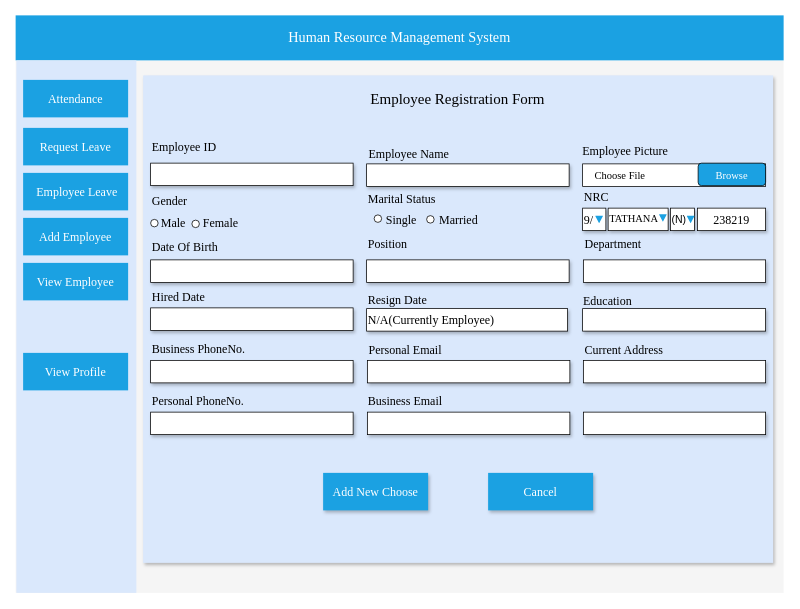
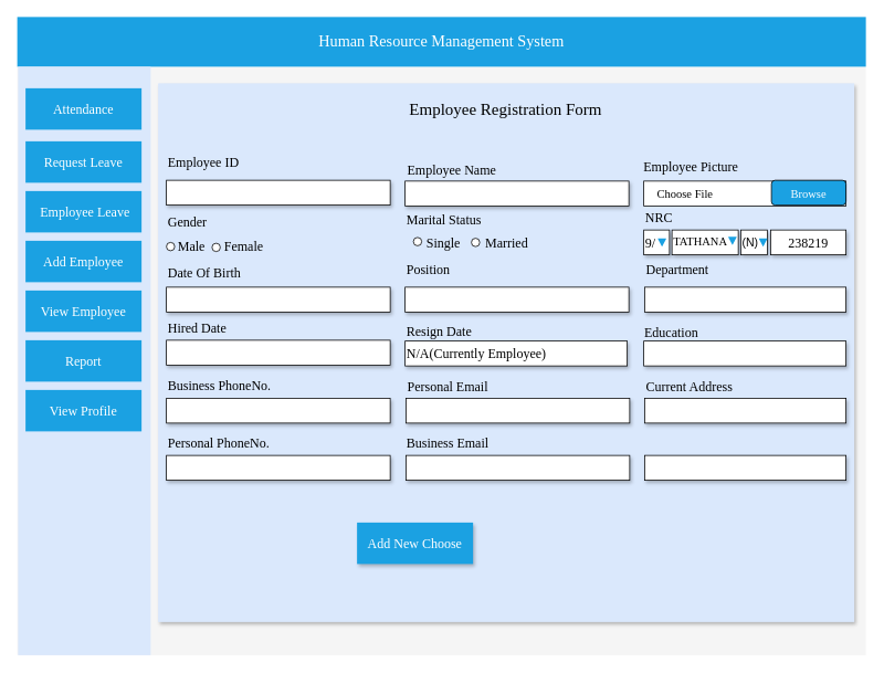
  <mxCell id="0" />
  <mxCell id="1" parent="0" />
  <mxCell id="2" value="" style="rounded=0;whiteSpace=wrap;html=1;strokeColor=none;fillColor=#f5f5f5;fontColor=#333333;" vertex="1" parent="1"><mxGeometry x="20" y="80" width="1024" height="710" as="geometry" /></mxCell>
  <mxCell id="3" value="&lt;font style=&quot;font-size: 19px; color: rgb(255, 255, 255);&quot; face=&quot;Times New Roman&quot;&gt;Human Resource Management System&lt;/font&gt;" style="rounded=0;whiteSpace=wrap;html=1;strokeColor=none;fillColor=#1BA1E2;" vertex="1" parent="1"><mxGeometry x="20" y="20" width="1024" height="60" as="geometry" /></mxCell>
  <mxCell id="4" value="" style="rounded=0;whiteSpace=wrap;html=1;fillColor=#dae8fc;strokeColor=none;" vertex="1" parent="1"><mxGeometry x="21" y="80" width="160" height="710" as="geometry" /></mxCell>
  <mxCell id="5" style="edgeStyle=orthogonalEdgeStyle;rounded=0;orthogonalLoop=1;jettySize=auto;html=1;exitX=0.5;exitY=1;exitDx=0;exitDy=0;" edge="1" parent="1"><mxGeometry relative="1" as="geometry"><mxPoint x="686" y="250" as="sourcePoint" /><mxPoint x="686" y="250" as="targetPoint" /></mxGeometry></mxCell>
  <mxCell id="6" value="&lt;font style=&quot;font-size: 16px; color: rgb(255, 255, 255);&quot; face=&quot;Times New Roman&quot;&gt;Attendance&lt;/font&gt;" style="rounded=0;whiteSpace=wrap;html=1;strokeColor=none;fillColor=#1BA1E2;align=center;" vertex="1" parent="1"><mxGeometry x="30" y="106" width="140" height="50" as="geometry" /></mxCell>
  <mxCell id="7" value="&lt;font style=&quot;font-size: 16px; color: rgb(255, 255, 255);&quot; face=&quot;Times New Roman&quot;&gt;Request Leave&lt;/font&gt;" style="rounded=0;whiteSpace=wrap;html=1;strokeColor=none;fillColor=#1BA1E2;align=center;" vertex="1" parent="1"><mxGeometry x="30" y="170" width="140" height="50" as="geometry" /></mxCell>
  <mxCell id="8" value="" style="rounded=0;whiteSpace=wrap;html=1;shadow=1;strokeColor=none;fillColor=#DAE8FC;" vertex="1" parent="1"><mxGeometry x="190" y="100" width="840" height="650" as="geometry" /></mxCell>
  <mxCell id="9" value="&lt;font face=&quot;Times New Roman&quot; color=&quot;#ffffff&quot;&gt;&lt;span style=&quot;font-size: 16px;&quot;&gt;&amp;nbsp;Employee Leave&lt;/span&gt;&lt;/font&gt;" style="rounded=0;whiteSpace=wrap;html=1;strokeColor=none;fillColor=#1BA1E2;align=center;" vertex="1" parent="1"><mxGeometry x="30" y="230" width="140" height="50" as="geometry" /></mxCell>
  <mxCell id="10" value="&lt;font face=&quot;Times New Roman&quot; color=&quot;#ffffff&quot;&gt;&lt;span style=&quot;font-size: 16px;&quot;&gt;Add Employee&lt;/span&gt;&lt;/font&gt;" style="rounded=0;whiteSpace=wrap;html=1;strokeColor=none;fillColor=#1BA1E2;align=center;" vertex="1" parent="1"><mxGeometry x="30" y="290" width="140" height="50" as="geometry" /></mxCell>
  <mxCell id="11" value="&lt;font face=&quot;Times New Roman&quot; color=&quot;#ffffff&quot;&gt;&lt;span style=&quot;font-size: 16px;&quot;&gt;View Employee&lt;/span&gt;&lt;/font&gt;" style="rounded=0;whiteSpace=wrap;html=1;strokeColor=none;fillColor=#1BA1E2;align=center;" vertex="1" parent="1"><mxGeometry x="30" y="350" width="140" height="50" as="geometry" /></mxCell>
+ <mxCell id="12" value="&lt;font face=&quot;Times New Roman&quot; color=&quot;#ffffff&quot;&gt;&lt;span style=&quot;font-size: 16px;&quot;&gt;Report&lt;/span&gt;&lt;/font&gt;" style="rounded=0;whiteSpace=wrap;html=1;strokeColor=none;fillColor=#1BA1E2;align=center;" vertex="1" parent="1"><mxGeometry x="30" y="410" width="140" height="50" as="geometry" /></mxCell>
  <mxCell id="13" value="" style="rounded=0;whiteSpace=wrap;html=1;shadow=1;" vertex="1" parent="1"><mxGeometry x="200" y="217" width="270" height="30" as="geometry" /></mxCell>
  <mxCell id="14" value="Employee Name" style="text;html=1;align=left;verticalAlign=middle;whiteSpace=wrap;rounded=0;fontSize=16;fontFamily=Times New Roman;" vertex="1" parent="1"><mxGeometry x="489" y="189" width="120" height="30" as="geometry" /></mxCell>
  <mxCell id="15" value="" style="rounded=0;whiteSpace=wrap;html=1;shadow=1;" vertex="1" parent="1"><mxGeometry x="488" y="218" width="270" height="30" as="geometry" /></mxCell>
  <mxCell id="16" value="Employee Picture" style="text;html=1;align=left;verticalAlign=middle;whiteSpace=wrap;rounded=0;fontSize=16;fontFamily=Times New Roman;" vertex="1" parent="1"><mxGeometry x="774" y="186" width="120" height="30" as="geometry" /></mxCell>
  <mxCell id="17" value="" style="rounded=0;whiteSpace=wrap;html=1;" vertex="1" parent="1"><mxGeometry x="776" y="218" width="244" height="30" as="geometry" /></mxCell>
  <mxCell id="18" value="&lt;font style=&quot;font-size: 14px;&quot; face=&quot;Times New Roman&quot;&gt;Choose File&lt;/font&gt;" style="text;html=1;align=center;verticalAlign=middle;whiteSpace=wrap;rounded=0;shadow=1;" vertex="1" parent="1"><mxGeometry x="776" y="220" width="100" height="30" as="geometry" /></mxCell>
  <mxCell id="19" value="" style="rounded=1;whiteSpace=wrap;html=1;fillColor=#1BA1E2;" vertex="1" parent="1"><mxGeometry x="930" y="217" width="90" height="30" as="geometry" /></mxCell>
  <mxCell id="20" value="&lt;font style=&quot;font-size: 14px; color: rgb(255, 255, 255);&quot; face=&quot;Times New Roman&quot;&gt;Browse&lt;/font&gt;" style="text;html=1;align=center;verticalAlign=middle;whiteSpace=wrap;rounded=0;fillColor=none;" vertex="1" parent="1"><mxGeometry x="945" y="220" width="60" height="30" as="geometry" /></mxCell>
  <mxCell id="21" value="" style="rounded=0;whiteSpace=wrap;html=1;shadow=1;" vertex="1" parent="1"><mxGeometry x="200" y="346" width="270" height="30" as="geometry" /></mxCell>
  <mxCell id="22" value="Date Of Birth" style="text;html=1;align=left;verticalAlign=middle;whiteSpace=wrap;rounded=0;fontSize=16;fontFamily=Times New Roman;" vertex="1" parent="1"><mxGeometry x="200" y="314" width="100" height="30" as="geometry" /></mxCell>
  <mxCell id="23" value="Gender" style="text;html=1;align=left;verticalAlign=middle;whiteSpace=wrap;rounded=0;fontSize=16;fontFamily=Times New Roman;" vertex="1" parent="1"><mxGeometry x="200" y="252" width="100" height="30" as="geometry" /></mxCell>
  <mxCell id="24" value="" style="ellipse;whiteSpace=wrap;html=1;aspect=fixed;" vertex="1" parent="1"><mxGeometry x="200" y="292" width="10" height="10" as="geometry" /></mxCell>
  <mxCell id="25" value="Male" style="text;html=1;align=left;verticalAlign=middle;whiteSpace=wrap;rounded=0;fontSize=16;fontFamily=Times New Roman;" vertex="1" parent="1"><mxGeometry x="212" y="282" width="100" height="30" as="geometry" /></mxCell>
  <mxCell id="26" value="" style="ellipse;whiteSpace=wrap;html=1;aspect=fixed;" vertex="1" parent="1"><mxGeometry x="255" y="293" width="10" height="10" as="geometry" /></mxCell>
  <mxCell id="27" value="NRC" style="text;html=1;align=left;verticalAlign=middle;whiteSpace=wrap;rounded=0;fontSize=16;fontFamily=Times New Roman;shadow=1;" vertex="1" parent="1"><mxGeometry x="776" y="247" width="120" height="30" as="geometry" /></mxCell>
  <mxCell id="28" value="&lt;font face=&quot;Times New Roman&quot; style=&quot;font-size: 16px;&quot;&gt;9/&lt;/font&gt;" style="rounded=0;whiteSpace=wrap;html=1;align=left;shadow=1;" vertex="1" parent="1"><mxGeometry x="776" y="277" width="31" height="30" as="geometry" /></mxCell>
  <mxCell id="29" value="&lt;font style=&quot;font-size: 14px;&quot; face=&quot;Times New Roman&quot;&gt;TATHANA&lt;/font&gt;" style="rounded=0;whiteSpace=wrap;html=1;align=left;shadow=1;" vertex="1" parent="1"><mxGeometry x="810" y="277" width="80" height="30" as="geometry" /></mxCell>
  <mxCell id="30" value="&lt;font style=&quot;font-size: 14px;&quot;&gt;(N)&lt;/font&gt;" style="rounded=0;whiteSpace=wrap;html=1;align=left;shadow=1;" vertex="1" parent="1"><mxGeometry x="893" y="277" width="32" height="30" as="geometry" /></mxCell>
  <mxCell id="31" value="&lt;font style=&quot;font-size: 16px;&quot; face=&quot;Times New Roman&quot;&gt;238219&lt;/font&gt;" style="rounded=0;whiteSpace=wrap;html=1;shadow=1;" vertex="1" parent="1"><mxGeometry x="929" y="277" width="91" height="30" as="geometry" /></mxCell>
  <mxCell id="32" value="" style="strokeWidth=2;html=1;shape=mxgraph.flowchart.merge_or_storage;whiteSpace=wrap;fillColor=#1BA1E2;strokeColor=none;" vertex="1" parent="1"><mxGeometry x="793" y="287" width="10" height="10" as="geometry" /></mxCell>
  <mxCell id="33" value="" style="strokeWidth=2;html=1;shape=mxgraph.flowchart.merge_or_storage;whiteSpace=wrap;fillColor=#1BA1E2;strokeColor=none;" vertex="1" parent="1"><mxGeometry x="878" y="285" width="10" height="10" as="geometry" /></mxCell>
  <mxCell id="34" value="" style="strokeWidth=2;html=1;shape=mxgraph.flowchart.merge_or_storage;whiteSpace=wrap;fillColor=#1BA1E2;strokeColor=none;" vertex="1" parent="1"><mxGeometry x="915" y="287" width="10" height="10" as="geometry" /></mxCell>
  <mxCell id="35" value="Marital Status" style="text;html=1;align=left;verticalAlign=middle;whiteSpace=wrap;rounded=0;fontSize=16;fontFamily=Times New Roman;" vertex="1" parent="1"><mxGeometry x="488" y="250" width="100" height="30" as="geometry" /></mxCell>
  <mxCell id="36" value="" style="ellipse;whiteSpace=wrap;html=1;aspect=fixed;" vertex="1" parent="1"><mxGeometry x="498" y="286" width="10" height="10" as="geometry" /></mxCell>
  <mxCell id="37" value="Single" style="text;html=1;align=left;verticalAlign=middle;whiteSpace=wrap;rounded=0;fontSize=16;fontFamily=Times New Roman;" vertex="1" parent="1"><mxGeometry x="512" y="277" width="100" height="30" as="geometry" /></mxCell>
  <mxCell id="38" value="" style="ellipse;whiteSpace=wrap;html=1;aspect=fixed;" vertex="1" parent="1"><mxGeometry x="568" y="287" width="10" height="10" as="geometry" /></mxCell>
  <mxCell id="39" value="Married" style="text;html=1;align=left;verticalAlign=middle;whiteSpace=wrap;rounded=0;fontSize=16;fontFamily=Times New Roman;" vertex="1" parent="1"><mxGeometry x="583" y="277" width="100" height="30" as="geometry" /></mxCell>
  <mxCell id="40" value="Employee ID" style="text;html=1;align=left;verticalAlign=middle;whiteSpace=wrap;rounded=0;fontSize=16;fontFamily=Times New Roman;" vertex="1" parent="1"><mxGeometry x="200" y="180" width="100" height="30" as="geometry" /></mxCell>
  <mxCell id="41" value="Position" style="text;html=1;align=left;verticalAlign=middle;whiteSpace=wrap;rounded=0;fontSize=16;fontFamily=Times New Roman;" vertex="1" parent="1"><mxGeometry x="488" y="309" width="100" height="30" as="geometry" /></mxCell>
  <mxCell id="42" value="" style="rounded=0;whiteSpace=wrap;html=1;shadow=1;" vertex="1" parent="1"><mxGeometry x="488" y="346" width="270" height="30" as="geometry" /></mxCell>
  <mxCell id="43" value="Department" style="text;html=1;align=left;verticalAlign=middle;whiteSpace=wrap;rounded=0;fontSize=16;fontFamily=Times New Roman;" vertex="1" parent="1"><mxGeometry x="777" y="309" width="100" height="30" as="geometry" /></mxCell>
  <mxCell id="44" value="" style="rounded=0;whiteSpace=wrap;html=1;shadow=1;" vertex="1" parent="1"><mxGeometry x="777" y="346" width="243" height="30" as="geometry" /></mxCell>
  <mxCell id="45" value="Education" style="text;html=1;align=left;verticalAlign=middle;whiteSpace=wrap;rounded=0;fontSize=16;fontFamily=Times New Roman;" vertex="1" parent="1"><mxGeometry x="775" y="385" width="100" height="30" as="geometry" /></mxCell>
  <mxCell id="46" value="" style="rounded=0;whiteSpace=wrap;html=1;shadow=1;" vertex="1" parent="1"><mxGeometry x="776" y="411" width="244" height="30" as="geometry" /></mxCell>
  <mxCell id="47" value="Hired Date" style="text;html=1;align=left;verticalAlign=middle;whiteSpace=wrap;rounded=0;fontSize=16;fontFamily=Times New Roman;" vertex="1" parent="1"><mxGeometry x="200" y="380" width="100" height="30" as="geometry" /></mxCell>
  <mxCell id="48" value="" style="rounded=0;whiteSpace=wrap;html=1;shadow=1;align=left;" vertex="1" parent="1"><mxGeometry x="200" y="410" width="270" height="30" as="geometry" /></mxCell>
  <mxCell id="49" value="Resign Date" style="text;html=1;align=left;verticalAlign=middle;whiteSpace=wrap;rounded=0;fontSize=16;fontFamily=Times New Roman;" vertex="1" parent="1"><mxGeometry x="488" y="384" width="100" height="30" as="geometry" /></mxCell>
  <mxCell id="50" value="&lt;font face=&quot;Times New Roman&quot;&gt;&lt;span style=&quot;font-size: 16px;&quot;&gt;N/A(Currently Employee)&lt;/span&gt;&lt;/font&gt;" style="rounded=0;whiteSpace=wrap;html=1;shadow=1;align=left;" vertex="1" parent="1"><mxGeometry x="488" y="411" width="268" height="30" as="geometry" /></mxCell>
  <mxCell id="51" value="&lt;font face=&quot;Times New Roman&quot; color=&quot;#ffffff&quot;&gt;&lt;span style=&quot;font-size: 16px;&quot;&gt;View Profile&lt;/span&gt;&lt;/font&gt;" style="rounded=0;whiteSpace=wrap;html=1;strokeColor=none;fillColor=#1BA1E2;align=center;" vertex="1" parent="1"><mxGeometry x="30" y="470" width="140" height="50" as="geometry" /></mxCell>
  <mxCell id="52" value="Business PhoneNo." style="text;html=1;align=left;verticalAlign=middle;whiteSpace=wrap;rounded=0;fontSize=16;fontFamily=Times New Roman;" vertex="1" parent="1"><mxGeometry x="200" y="450" width="140" height="30" as="geometry" /></mxCell>
  <mxCell id="53" value="" style="rounded=0;whiteSpace=wrap;html=1;shadow=1;align=left;" vertex="1" parent="1"><mxGeometry x="200" y="480" width="270" height="30" as="geometry" /></mxCell>
  <mxCell id="54" value="Personal PhoneNo." style="text;html=1;align=left;verticalAlign=middle;whiteSpace=wrap;rounded=0;fontSize=16;fontFamily=Times New Roman;" vertex="1" parent="1"><mxGeometry x="200" y="519" width="140" height="30" as="geometry" /></mxCell>
  <mxCell id="55" value="" style="rounded=0;whiteSpace=wrap;html=1;shadow=1;align=left;" vertex="1" parent="1"><mxGeometry x="200" y="549" width="270" height="30" as="geometry" /></mxCell>
  <mxCell id="56" value="Personal Email" style="text;html=1;align=left;verticalAlign=middle;whiteSpace=wrap;rounded=0;fontSize=16;fontFamily=Times New Roman;" vertex="1" parent="1"><mxGeometry x="489" y="451" width="140" height="30" as="geometry" /></mxCell>
  <mxCell id="57" value="" style="rounded=0;whiteSpace=wrap;html=1;shadow=1;align=left;" vertex="1" parent="1"><mxGeometry x="489" y="480" width="270" height="30" as="geometry" /></mxCell>
  <mxCell id="58" value="Business Email" style="text;html=1;align=left;verticalAlign=middle;whiteSpace=wrap;rounded=0;fontSize=16;fontFamily=Times New Roman;" vertex="1" parent="1"><mxGeometry x="488" y="519" width="140" height="30" as="geometry" /></mxCell>
  <mxCell id="59" value="" style="rounded=0;whiteSpace=wrap;html=1;shadow=1;align=left;" vertex="1" parent="1"><mxGeometry x="489" y="549" width="270" height="30" as="geometry" /></mxCell>
  <mxCell id="60" value="Current Address" style="text;html=1;align=left;verticalAlign=middle;whiteSpace=wrap;rounded=0;fontSize=16;fontFamily=Times New Roman;" vertex="1" parent="1"><mxGeometry x="777" y="451" width="140" height="30" as="geometry" /></mxCell>
  <mxCell id="61" value="" style="rounded=0;whiteSpace=wrap;html=1;shadow=1;align=left;" vertex="1" parent="1"><mxGeometry x="777" y="480" width="243" height="30" as="geometry" /></mxCell>
  <mxCell id="62" value="" style="rounded=0;whiteSpace=wrap;html=1;shadow=1;align=left;" vertex="1" parent="1"><mxGeometry x="777" y="549" width="243" height="30" as="geometry" /></mxCell>
- <mxCell id="63" value="&lt;font style=&quot;font-size: 16px; color: rgb(255, 255, 255);&quot; face=&quot;Times New Roman&quot;&gt;Cancel&lt;/font&gt;" style="rounded=0;whiteSpace=wrap;html=1;strokeColor=none;fillColor=#1BA1E2;align=center;shadow=1;" vertex="1" parent="1"><mxGeometry x="650" y="630" width="140" height="50" as="geometry" /></mxCell>
  <mxCell id="64" value="&lt;font face=&quot;Times New Roman&quot; color=&quot;#ffffff&quot;&gt;&lt;span style=&quot;font-size: 16px;&quot;&gt;Add New Choose&lt;/span&gt;&lt;/font&gt;" style="rounded=0;whiteSpace=wrap;html=1;strokeColor=none;fillColor=#1BA1E2;align=center;shadow=1;" vertex="1" parent="1"><mxGeometry x="430" y="630" width="140" height="50" as="geometry" /></mxCell>
  <mxCell id="65" value="Female" style="text;html=1;align=left;verticalAlign=middle;whiteSpace=wrap;rounded=0;fontSize=16;fontFamily=Times New Roman;" vertex="1" parent="1"><mxGeometry x="268" y="282" width="100" height="30" as="geometry" /></mxCell>
  <mxCell id="66" value="&lt;span style=&quot;font-size: 20px;&quot;&gt;Employee Registration Form&lt;/span&gt;" style="text;html=1;align=center;verticalAlign=middle;whiteSpace=wrap;rounded=0;fontSize=16;fontFamily=Times New Roman;" vertex="1" parent="1"><mxGeometry x="485.5" y="116" width="247" height="30" as="geometry" /></mxCell>
